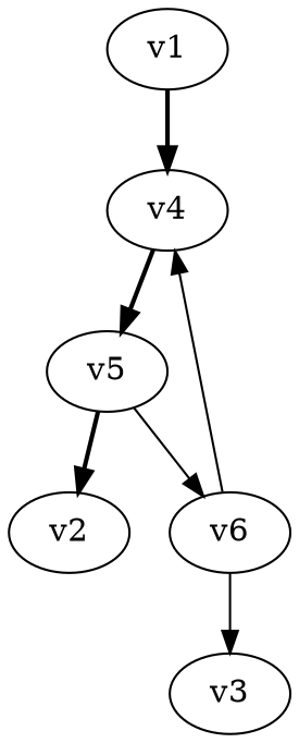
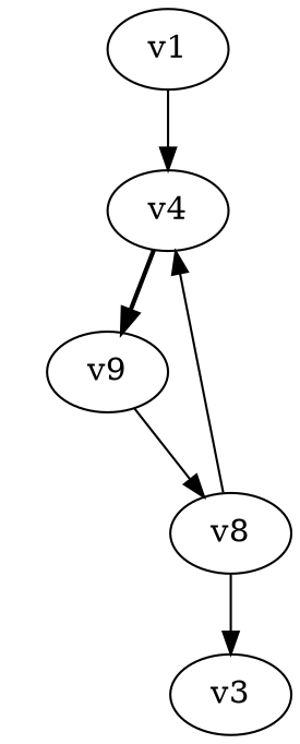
  digraph {
    multiplicity_factor=1
    overall_factor=1
    edge [pdg=1000 style=solid]
    v4 [int_id=V_3_SCALAR_000]
-   v5 [int_id=V_3_SCALAR_000]
+   v5 [int_id=V_3_SCALAR_000 label=v9]
    v1
-   v2
-   v6 [int_id=V_3_SCALAR_000]
+   v6 [int_id=V_3_SCALAR_000 label=v8]
    v3
    v4 -> v5 [style=bold]
-   v5 -> v2 [mom=p2 style=bold]
    v5 -> v6 [lmb_index=0]
-   v1 -> v4 [mom=p1 style=bold]
+   v1 -> v4 [mom=p1]
    v6 -> v4
    v6 -> v3 [mom=p3]
  }
